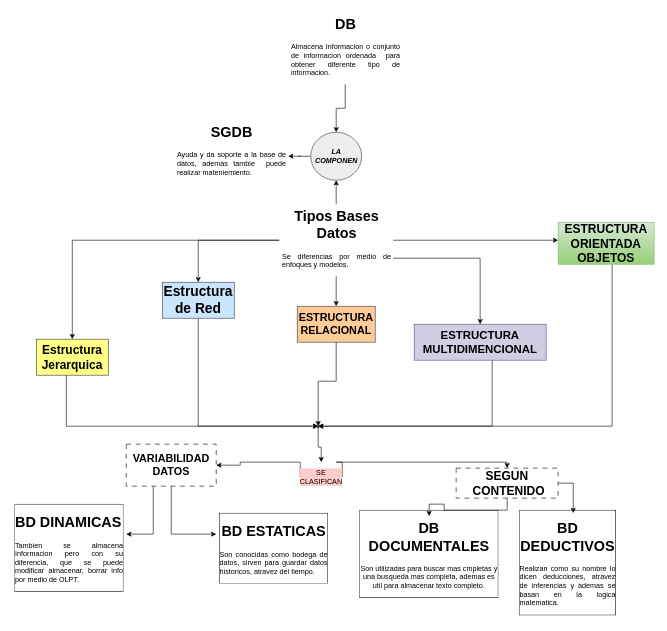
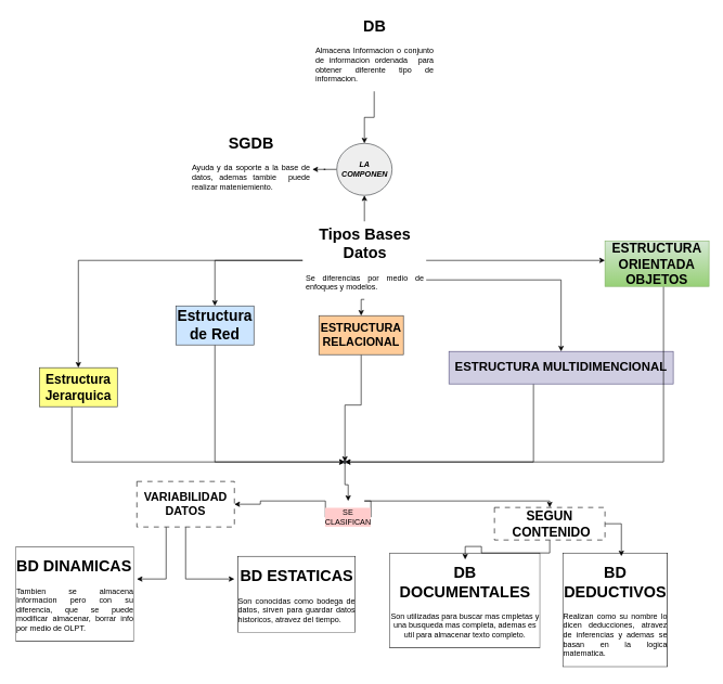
  <mxCell id="0" />
  <mxCell id="1" parent="0" />
  <mxCell id="2" value="" style="edgeStyle=orthogonalEdgeStyle;rounded=0;orthogonalLoop=1;jettySize=auto;html=1;" edge="1" parent="1" source="3" target="6"><mxGeometry relative="1" as="geometry" /></mxCell>
  <mxCell id="3" value="&lt;h1 align=&quot;center&quot;&gt;DB&lt;br&gt;&lt;/h1&gt;&lt;div align=&quot;justify&quot;&gt;&lt;font style=&quot;font-size: 12px;&quot;&gt;Almacena Informacion o conjunto de informacion ordenada&amp;nbsp; para obtener diferente tipo de informacion.&lt;/font&gt;&lt;br&gt;&lt;/div&gt;" style="text;html=1;strokeColor=none;fillColor=none;spacing=5;spacingTop=-20;whiteSpace=wrap;overflow=hidden;rounded=0;" vertex="1" parent="1"><mxGeometry x="480" y="20" width="190" height="120" as="geometry" /></mxCell>
  <mxCell id="4" value="&lt;h1 align=&quot;center&quot;&gt;SGDB&lt;br&gt;&lt;/h1&gt;&lt;div align=&quot;justify&quot;&gt;Ayuda y da soporte a la base de datos, ademas tambie&amp;nbsp; puede realizar mateniemiento.&lt;br&gt;&lt;/div&gt;" style="text;html=1;strokeColor=none;fillColor=none;spacing=5;spacingTop=-20;whiteSpace=wrap;overflow=hidden;rounded=0;" vertex="1" parent="1"><mxGeometry x="290" y="200" width="190" height="120" as="geometry" /></mxCell>
  <mxCell id="5" value="" style="edgeStyle=orthogonalEdgeStyle;rounded=0;orthogonalLoop=1;jettySize=auto;html=1;" edge="1" parent="1" source="6" target="4"><mxGeometry relative="1" as="geometry" /></mxCell>
  <mxCell id="6" value="&lt;b&gt;&lt;i&gt;LA COMPONEN&lt;br&gt;&lt;/i&gt;&lt;/b&gt;" style="ellipse;whiteSpace=wrap;html=1;fillColor=#eeeeee;strokeColor=#36393d;" vertex="1" parent="1"><mxGeometry x="517.5" y="220" width="85" height="80" as="geometry" /></mxCell>
  <mxCell id="7" value="" style="edgeStyle=orthogonalEdgeStyle;rounded=0;orthogonalLoop=1;jettySize=auto;html=1;" edge="1" parent="1" source="13" target="6"><mxGeometry relative="1" as="geometry" /></mxCell>
  <mxCell id="8" value="" style="edgeStyle=orthogonalEdgeStyle;rounded=0;orthogonalLoop=1;jettySize=auto;html=1;" edge="1" parent="1" source="13" target="15"><mxGeometry relative="1" as="geometry" /></mxCell>
  <mxCell id="9" value="" style="edgeStyle=orthogonalEdgeStyle;rounded=0;orthogonalLoop=1;jettySize=auto;html=1;" edge="1" parent="1" source="13" target="17"><mxGeometry relative="1" as="geometry" /></mxCell>
  <mxCell id="10" value="" style="edgeStyle=orthogonalEdgeStyle;rounded=0;orthogonalLoop=1;jettySize=auto;html=1;" edge="1" parent="1" source="13" target="23"><mxGeometry relative="1" as="geometry"><Array as="points"><mxPoint x="880" y="400" /><mxPoint x="880" y="400" /></Array></mxGeometry></mxCell>
  <mxCell id="11" style="edgeStyle=orthogonalEdgeStyle;rounded=0;orthogonalLoop=1;jettySize=auto;html=1;exitX=1;exitY=0.75;exitDx=0;exitDy=0;entryX=0.5;entryY=0;entryDx=0;entryDy=0;" edge="1" parent="1" source="13" target="21"><mxGeometry relative="1" as="geometry" /></mxCell>
  <mxCell id="12" style="edgeStyle=orthogonalEdgeStyle;rounded=0;orthogonalLoop=1;jettySize=auto;html=1;exitX=0.5;exitY=1;exitDx=0;exitDy=0;entryX=0.5;entryY=0;entryDx=0;entryDy=0;" edge="1" parent="1" source="13" target="19"><mxGeometry relative="1" as="geometry" /></mxCell>
  <mxCell id="13" value="&lt;h1 align=&quot;center&quot;&gt;Tipos Bases Datos &lt;br&gt;&lt;/h1&gt;&lt;div align=&quot;justify&quot;&gt;Se diferencias por medio de enfoques y modelos.&lt;br&gt;&lt;/div&gt;" style="text;html=1;strokeColor=none;fillColor=none;spacing=5;spacingTop=-20;whiteSpace=wrap;overflow=hidden;rounded=0;dashed=1;" vertex="1" parent="1"><mxGeometry x="465" y="340" width="190" height="120" as="geometry" /></mxCell>
  <mxCell id="14" style="edgeStyle=orthogonalEdgeStyle;rounded=0;orthogonalLoop=1;jettySize=auto;html=1;entryX=0.217;entryY=0.55;entryDx=0;entryDy=0;entryPerimeter=0;" edge="1" parent="1" source="15" target="33"><mxGeometry relative="1" as="geometry"><mxPoint x="486.67" y="758.86" as="targetPoint" /><Array as="points"><mxPoint x="110" y="710" /></Array></mxGeometry></mxCell>
  <mxCell id="15" value="&lt;div&gt;&lt;b style=&quot;font-size: 20px;&quot;&gt;Estructura Jerarquica&lt;/b&gt;&lt;/div&gt;" style="whiteSpace=wrap;html=1;fillColor=#ffff88;strokeColor=#36393d;" vertex="1" parent="1"><mxGeometry x="60" y="565" width="120" height="60" as="geometry" /></mxCell>
  <mxCell id="16" style="edgeStyle=orthogonalEdgeStyle;rounded=0;orthogonalLoop=1;jettySize=auto;html=1;entryX=-0.183;entryY=0.35;entryDx=0;entryDy=0;entryPerimeter=0;" edge="1" parent="1" source="17" target="33"><mxGeometry relative="1" as="geometry"><mxPoint x="492.55" y="730.067" as="targetPoint" /><Array as="points"><mxPoint x="330" y="710" /></Array></mxGeometry></mxCell>
  <mxCell id="17" value="&lt;b&gt;&lt;font style=&quot;font-size: 23px;&quot;&gt;Estructura de Red&lt;/font&gt;&lt;/b&gt;" style="whiteSpace=wrap;html=1;fillColor=#cce5ff;strokeColor=#36393d;" vertex="1" parent="1"><mxGeometry x="270" y="470" width="120" height="60" as="geometry" /></mxCell>
  <mxCell id="18" value="" style="edgeStyle=orthogonalEdgeStyle;rounded=0;orthogonalLoop=1;jettySize=auto;html=1;entryX=0.817;entryY=0.483;entryDx=0;entryDy=0;entryPerimeter=0;" edge="1" parent="1" source="19" target="33"><mxGeometry relative="1" as="geometry" /></mxCell>
- <mxCell id="19" value="&lt;b&gt;&lt;font style=&quot;font-size: 18px;&quot;&gt;ESTRUCTURA RELACIONAL&lt;/font&gt;&lt;/b&gt;" style="whiteSpace=wrap;html=1;fillColor=#ffcc99;strokeColor=#36393d;" vertex="1" parent="1"><mxGeometry x="495" y="510" width="130" height="60" as="geometry" /></mxCell>
+ <mxCell id="19" value="&lt;b&gt;&lt;font style=&quot;font-size: 18px;&quot;&gt;ESTRUCTURA RELACIONAL&lt;/font&gt;&lt;/b&gt;" style="whiteSpace=wrap;html=1;fillColor=#ffcc99;strokeColor=#36393d;" vertex="1" parent="1"><mxGeometry x="490" y="485" width="130" height="60" as="geometry" /></mxCell>
  <mxCell id="20" style="edgeStyle=orthogonalEdgeStyle;rounded=0;orthogonalLoop=1;jettySize=auto;html=1;entryX=1.083;entryY=0.617;entryDx=0;entryDy=0;entryPerimeter=0;" edge="1" parent="1" source="21" target="33"><mxGeometry relative="1" as="geometry"><mxPoint x="566.82" y="713.18" as="targetPoint" /><Array as="points"><mxPoint x="820" y="710" /></Array></mxGeometry></mxCell>
- <mxCell id="21" value="&lt;b&gt;&lt;font style=&quot;font-size: 19px;&quot;&gt;ESTRUCTURA MULTIDIMENCIONAL&lt;/font&gt;&lt;/b&gt;" style="whiteSpace=wrap;html=1;fillColor=#d0cee2;strokeColor=#56517e;" vertex="1" parent="1"><mxGeometry x="690" y="540" width="220" height="60" as="geometry" /></mxCell>
+ <mxCell id="21" value="&lt;b&gt;&lt;font style=&quot;font-size: 19px;&quot;&gt;ESTRUCTURA MULTIDIMENCIONAL&lt;/font&gt;&lt;/b&gt;" style="whiteSpace=wrap;html=1;fillColor=#d0cee2;strokeColor=#56517e;" vertex="1" parent="1"><mxGeometry x="690" y="540" width="345" height="50" as="geometry" /></mxCell>
  <mxCell id="22" style="edgeStyle=orthogonalEdgeStyle;rounded=0;orthogonalLoop=1;jettySize=auto;html=1;entryX=0.75;entryY=0.483;entryDx=0;entryDy=0;entryPerimeter=0;" edge="1" parent="1" source="23" target="33"><mxGeometry relative="1" as="geometry"><mxPoint x="578.11" y="764.89" as="targetPoint" /><Array as="points"><mxPoint x="1020" y="710" /></Array></mxGeometry></mxCell>
  <mxCell id="23" value="&lt;b&gt;&lt;font style=&quot;font-size: 20px;&quot;&gt;ESTRUCTURA ORIENTADA OBJETOS &lt;/font&gt;&lt;/b&gt;" style="whiteSpace=wrap;html=1;fillColor=#d5e8d4;gradientColor=#97d077;strokeColor=#82b366;" vertex="1" parent="1"><mxGeometry x="930" y="370" width="160" height="70" as="geometry" /></mxCell>
  <mxCell id="24" value="" style="edgeStyle=orthogonalEdgeStyle;rounded=0;orthogonalLoop=1;jettySize=auto;html=1;exitX=0;exitY=0.5;exitDx=0;exitDy=0;" edge="1" parent="1" source="34" target="28"><mxGeometry relative="1" as="geometry"><mxPoint x="490" y="745" as="sourcePoint" /><Array as="points"><mxPoint x="500" y="770" /><mxPoint x="400" y="770" /></Array></mxGeometry></mxCell>
  <mxCell id="25" value="" style="edgeStyle=orthogonalEdgeStyle;rounded=0;orthogonalLoop=1;jettySize=auto;html=1;exitX=1;exitY=0.5;exitDx=0;exitDy=0;" edge="1" parent="1" source="34" target="31"><mxGeometry relative="1" as="geometry"><mxPoint x="580" y="745" as="sourcePoint" /><Array as="points"><mxPoint x="560" y="770" /><mxPoint x="690" y="770" /></Array></mxGeometry></mxCell>
  <mxCell id="26" value="" style="edgeStyle=orthogonalEdgeStyle;rounded=0;orthogonalLoop=1;jettySize=auto;html=1;" edge="1" parent="1" source="28" target="36"><mxGeometry relative="1" as="geometry"><mxPoint x="245" y="970" as="targetPoint" /><Array as="points"><mxPoint x="255" y="890" /></Array></mxGeometry></mxCell>
  <mxCell id="27" value="" style="edgeStyle=orthogonalEdgeStyle;rounded=0;orthogonalLoop=1;jettySize=auto;html=1;" edge="1" parent="1" source="28" target="35"><mxGeometry relative="1" as="geometry"><mxPoint x="445" y="970" as="targetPoint" /><Array as="points"><mxPoint x="285" y="890" /></Array></mxGeometry></mxCell>
  <mxCell id="28" value="&lt;div style=&quot;font-size: 18px;&quot;&gt;&lt;font style=&quot;font-size: 18px;&quot;&gt;&lt;b&gt;VARIABILIDAD &lt;br&gt;&lt;/b&gt;&lt;/font&gt;&lt;/div&gt;&lt;div style=&quot;font-size: 18px;&quot;&gt;&lt;font style=&quot;font-size: 18px;&quot;&gt;&lt;b&gt;&lt;font style=&quot;font-size: 18px;&quot;&gt;DATOS &lt;/font&gt;&lt;br&gt;&lt;/b&gt;&lt;/font&gt;&lt;/div&gt;" style="whiteSpace=wrap;html=1;dashed=1;dashPattern=8 8;" vertex="1" parent="1"><mxGeometry x="210" y="740" width="150" height="70" as="geometry" /></mxCell>
  <mxCell id="29" value="" style="edgeStyle=orthogonalEdgeStyle;rounded=0;orthogonalLoop=1;jettySize=auto;html=1;entryX=0.5;entryY=0;entryDx=0;entryDy=0;" edge="1" parent="1" source="31" target="37"><mxGeometry relative="1" as="geometry"><mxPoint x="845" y="875" as="targetPoint" /></mxGeometry></mxCell>
  <mxCell id="30" style="edgeStyle=orthogonalEdgeStyle;rounded=0;orthogonalLoop=1;jettySize=auto;html=1;exitX=1;exitY=0.5;exitDx=0;exitDy=0;entryX=0.56;entryY=-0.03;entryDx=0;entryDy=0;entryPerimeter=0;" edge="1" parent="1" source="31" target="38"><mxGeometry relative="1" as="geometry" /></mxCell>
  <mxCell id="31" value="&lt;div style=&quot;font-size: 20px;&quot;&gt;&lt;font style=&quot;font-size: 20px;&quot;&gt;&lt;b&gt;SEGUN&lt;/b&gt;&lt;/font&gt;&lt;/div&gt;&lt;div style=&quot;font-size: 20px;&quot;&gt;&lt;font style=&quot;font-size: 20px;&quot;&gt;&lt;b&gt;&amp;nbsp;CONTENIDO&lt;/b&gt;&lt;/font&gt;&lt;/div&gt;" style="whiteSpace=wrap;html=1;dashed=1;dashPattern=8 8;" vertex="1" parent="1"><mxGeometry x="760" y="780" width="170" height="50" as="geometry" /></mxCell>
  <mxCell id="32" value="" style="edgeStyle=orthogonalEdgeStyle;rounded=0;orthogonalLoop=1;jettySize=auto;html=1;" edge="1" parent="1" source="33" target="34"><mxGeometry relative="1" as="geometry" /></mxCell>
  <mxCell id="33" value="" style="shape=waypoint;sketch=0;size=6;pointerEvents=1;points=[];fillColor=#ffcc99;resizable=0;rotatable=0;perimeter=centerPerimeter;snapToPoint=1;strokeColor=#36393d;" vertex="1" parent="1"><mxGeometry x="520" y="700" width="20" height="20" as="geometry" /></mxCell>
  <mxCell id="34" value="SE CLASIFICAN" style="text;html=1;strokeColor=none;fillColor=none;align=center;verticalAlign=middle;whiteSpace=wrap;rounded=0;labelBackgroundColor=#FFCCCC;" vertex="1" parent="1"><mxGeometry x="500" y="770" width="70" height="50" as="geometry" /></mxCell>
  <mxCell id="35" value="&lt;h1 align=&quot;center&quot;&gt;BD ESTATICAS&lt;br&gt;&lt;/h1&gt;&lt;p align=&quot;justify&quot;&gt;Son conocidas como bodega de datos, sirven para guardar datos historicos, atravez del tiempo.&lt;br&gt;&lt;/p&gt;" style="text;html=1;strokeColor=none;fillColor=none;spacing=5;spacingTop=-20;whiteSpace=wrap;overflow=hidden;rounded=0;labelBackgroundColor=none;labelBorderColor=default;" vertex="1" parent="1"><mxGeometry x="360" y="865" width="190" height="110" as="geometry" /></mxCell>
  <mxCell id="36" value="&lt;h1 align=&quot;justify&quot;&gt;BD DINAMICAS&lt;br&gt;&lt;/h1&gt;&lt;p align=&quot;justify&quot;&gt;Tambien se almacena Informacion pero con su diferencia, que se puede modificar almacenar, borrar info por medio de OLPT.&lt;br&gt;&lt;/p&gt;" style="text;html=1;strokeColor=none;fillColor=none;spacing=5;spacingTop=-20;whiteSpace=wrap;overflow=hidden;rounded=0;align=center;labelBorderColor=default;" vertex="1" parent="1"><mxGeometry x="20" y="850" width="190" height="140" as="geometry" /></mxCell>
  <mxCell id="37" value="&lt;h1 align=&quot;center&quot;&gt;DB DOCUMENTALES&lt;br&gt;&lt;/h1&gt;&lt;p align=&quot;center&quot;&gt;Son utilizadas para buscar mas cmpletas y una busqueda mas completa, ademas es util para almacenar texto completo.&lt;br&gt;&lt;/p&gt;" style="text;html=1;strokeColor=none;fillColor=none;spacing=5;spacingTop=-20;whiteSpace=wrap;overflow=hidden;rounded=0;labelBackgroundColor=none;labelBorderColor=default;align=center;" vertex="1" parent="1"><mxGeometry x="595" y="860" width="240" height="140" as="geometry" /></mxCell>
  <mxCell id="38" value="&lt;h1 align=&quot;center&quot;&gt;BD DEDUCTIVOS&lt;br&gt;&lt;/h1&gt;&lt;p align=&quot;justify&quot;&gt;Realizan como su nombre lo dicen deducciones, atravez de inferencias y ademas se basan en la logica matematica.&lt;br&gt;&lt;/p&gt;" style="text;html=1;strokeColor=none;fillColor=none;spacing=5;spacingTop=-20;whiteSpace=wrap;overflow=hidden;rounded=0;labelBackgroundColor=none;labelBorderColor=default;" vertex="1" parent="1"><mxGeometry x="860" y="860" width="170" height="170" as="geometry" /></mxCell>
